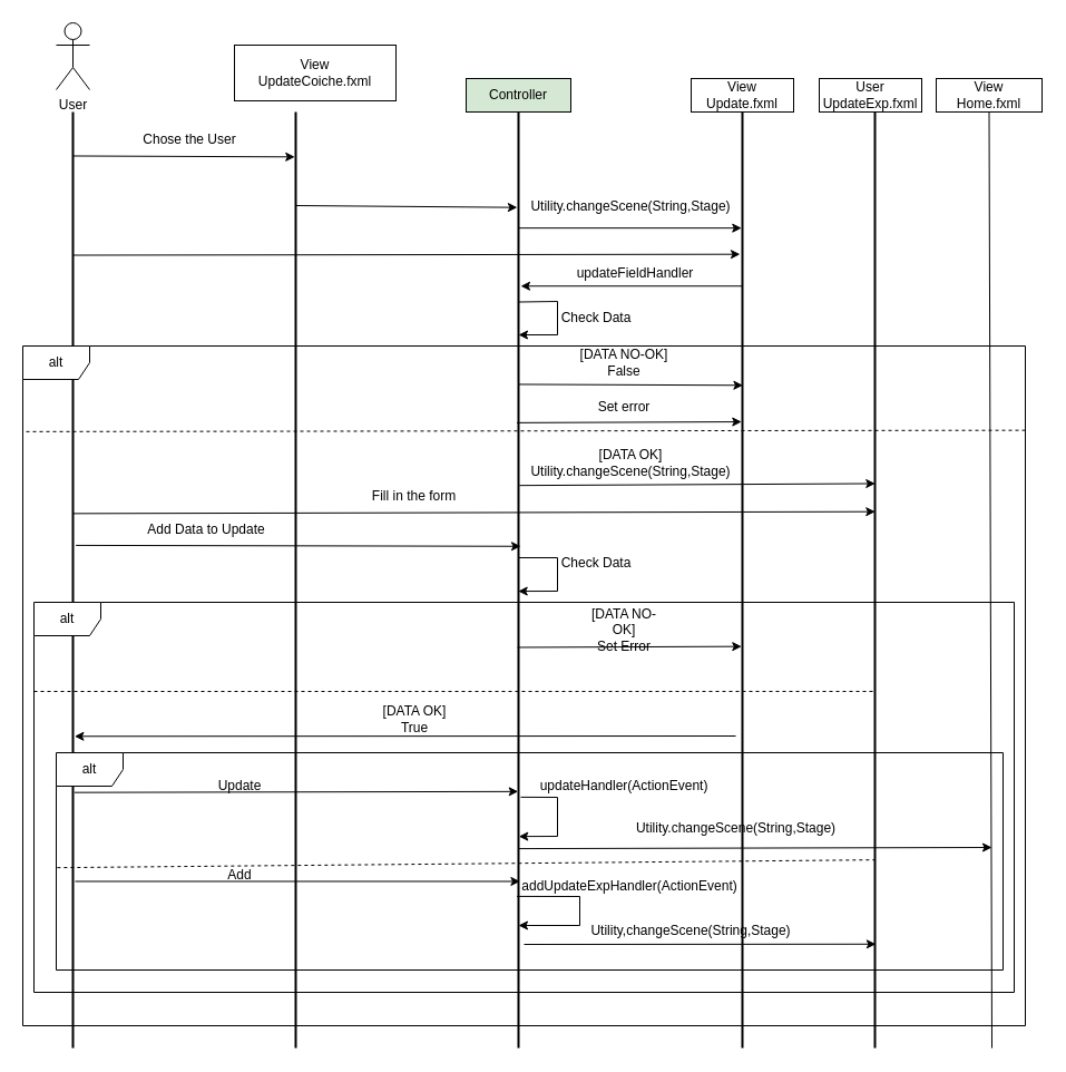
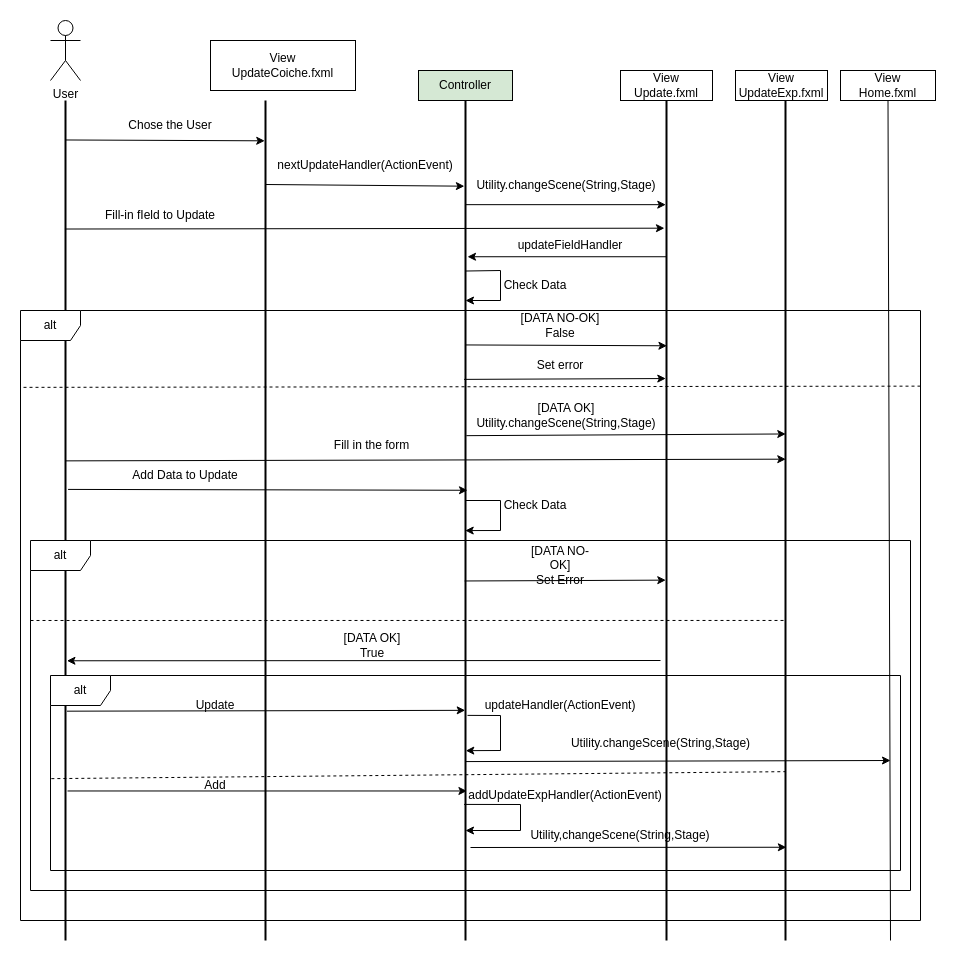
  <mxCell id="0" />
  <mxCell id="1" parent="0" />
  <mxCell id="2" value="" style="line;strokeWidth=2;direction=south;html=1;" vertex="1" parent="1"><mxGeometry x="60" y="100" width="10" height="840" as="geometry" /></mxCell>
  <mxCell id="3" value="" style="line;strokeWidth=2;direction=south;html=1;" vertex="1" parent="1"><mxGeometry x="260" y="100" width="10" height="840" as="geometry" /></mxCell>
  <mxCell id="4" value="View&lt;br&gt;UpdateCoiche.fxml" style="rounded=0;whiteSpace=wrap;html=1;" vertex="1" parent="1"><mxGeometry x="210" y="40" width="145" height="50" as="geometry" /></mxCell>
  <mxCell id="5" value="" style="line;strokeWidth=2;direction=south;html=1;" vertex="1" parent="1"><mxGeometry x="460" y="100" width="10" height="840" as="geometry" /></mxCell>
  <mxCell id="6" value="Controller" style="rounded=0;whiteSpace=wrap;html=1;fillColor=#d5e8d4;" vertex="1" parent="1"><mxGeometry x="418" y="70" width="94" height="30" as="geometry" /></mxCell>
  <mxCell id="7" value="User" style="shape=umlActor;verticalLabelPosition=bottom;verticalAlign=top;html=1;outlineConnect=0;" vertex="1" parent="1"><mxGeometry x="50" y="20" width="30" height="60" as="geometry" /></mxCell>
  <mxCell id="8" value="" style="endArrow=classic;html=1;rounded=0;exitX=0.047;exitY=0.497;exitDx=0;exitDy=0;exitPerimeter=0;entryX=0.048;entryY=0.577;entryDx=0;entryDy=0;entryPerimeter=0;" edge="1" parent="1" source="2" target="3"><mxGeometry width="50" height="50" relative="1" as="geometry"><mxPoint x="330" y="300" as="sourcePoint" /><mxPoint x="380" y="250" as="targetPoint" /><Array as="points" /></mxGeometry></mxCell>
  <mxCell id="9" value="Chose the User" style="text;html=1;strokeColor=none;fillColor=none;align=center;verticalAlign=middle;whiteSpace=wrap;rounded=0;" vertex="1" parent="1"><mxGeometry x="120" y="110" width="100" height="30" as="geometry" /></mxCell>
  <mxCell id="10" value="" style="endArrow=classic;html=1;rounded=0;entryX=0.102;entryY=0.61;entryDx=0;entryDy=0;entryPerimeter=0;exitX=0.1;exitY=0.5;exitDx=0;exitDy=0;exitPerimeter=0;" edge="1" parent="1" source="3" target="5"><mxGeometry width="50" height="50" relative="1" as="geometry"><mxPoint x="265" y="194" as="sourcePoint" /><mxPoint x="465" y="191" as="targetPoint" /></mxGeometry></mxCell>
+ <mxCell id="11" value="nextUpdateHandler(ActionEvent)" style="text;html=1;strokeColor=none;fillColor=none;align=center;verticalAlign=middle;whiteSpace=wrap;rounded=0;" vertex="1" parent="1"><mxGeometry x="285" y="150" width="160" height="30" as="geometry" /></mxCell>
  <mxCell id="12" value="View&lt;br&gt;Update.fxml" style="rounded=0;whiteSpace=wrap;html=1;" vertex="1" parent="1"><mxGeometry x="620" y="70" width="92" height="30" as="geometry" /></mxCell>
  <mxCell id="13" value="" style="line;strokeWidth=2;direction=south;html=1;" vertex="1" parent="1"><mxGeometry x="661" y="100" width="10" height="840" as="geometry" /></mxCell>
  <mxCell id="14" value="" style="endArrow=classic;html=1;rounded=0;startArrow=none;exitX=0.291;exitY=0.529;exitDx=0;exitDy=0;exitPerimeter=0;entryX=0.292;entryY=0.457;entryDx=0;entryDy=0;entryPerimeter=0;" edge="1" parent="1" source="5" target="13"><mxGeometry width="50" height="50" relative="1" as="geometry"><mxPoint x="460" y="382" as="sourcePoint" /><mxPoint x="270" y="340" as="targetPoint" /><Array as="points" /></mxGeometry></mxCell>
  <mxCell id="15" value="[DATA NO-OK]&lt;br&gt;False" style="text;html=1;strokeColor=none;fillColor=none;align=center;verticalAlign=middle;whiteSpace=wrap;rounded=0;shadow=0;" vertex="1" parent="1"><mxGeometry x="465" y="310" width="190" height="30" as="geometry" /></mxCell>
  <mxCell id="16" value="" style="endArrow=classic;html=1;rounded=0;exitX=0.399;exitY=0.414;exitDx=0;exitDy=0;exitPerimeter=0;entryX=0.397;entryY=0.471;entryDx=0;entryDy=0;entryPerimeter=0;" edge="1" parent="1" source="5" target="34"><mxGeometry width="50" height="50" relative="1" as="geometry"><mxPoint x="470" y="470" as="sourcePoint" /><mxPoint x="660" y="418" as="targetPoint" /><Array as="points" /></mxGeometry></mxCell>
  <mxCell id="17" value="[DATA OK]&lt;br&gt;Utility.changeScene(String,Stage)" style="text;html=1;strokeColor=none;fillColor=none;align=center;verticalAlign=middle;whiteSpace=wrap;rounded=0;shadow=0;" vertex="1" parent="1"><mxGeometry x="520" y="400" width="92" height="30" as="geometry" /></mxCell>
  <mxCell id="18" value="Set error" style="text;html=1;strokeColor=none;fillColor=none;align=center;verticalAlign=middle;whiteSpace=wrap;rounded=0;shadow=0;" vertex="1" parent="1"><mxGeometry x="530" y="350" width="60" height="30" as="geometry" /></mxCell>
  <mxCell id="19" value="" style="endArrow=none;dashed=1;html=1;rounded=0;entryX=0;entryY=0.126;entryDx=0;entryDy=0;entryPerimeter=0;exitX=1;exitY=0.124;exitDx=0;exitDy=0;exitPerimeter=0;" edge="1" parent="1" source="59" target="59"><mxGeometry width="50" height="50" relative="1" as="geometry"><mxPoint x="700" y="420" as="sourcePoint" /><mxPoint x="380" y="350" as="targetPoint" /></mxGeometry></mxCell>
  <mxCell id="20" value="" style="endArrow=classic;html=1;rounded=0;exitX=0.124;exitY=0.479;exitDx=0;exitDy=0;exitPerimeter=0;entryX=0.124;entryY=0.571;entryDx=0;entryDy=0;entryPerimeter=0;" edge="1" parent="1" source="5" target="13"><mxGeometry width="50" height="50" relative="1" as="geometry"><mxPoint x="468" y="220" as="sourcePoint" /><mxPoint x="620" y="220" as="targetPoint" /><Array as="points" /></mxGeometry></mxCell>
  <mxCell id="21" value="" style="endArrow=classic;html=1;rounded=0;exitX=0.332;exitY=0.643;exitDx=0;exitDy=0;exitPerimeter=0;entryX=0.331;entryY=0.571;entryDx=0;entryDy=0;entryPerimeter=0;" edge="1" parent="1" source="5" target="13"><mxGeometry width="50" height="50" relative="1" as="geometry"><mxPoint x="460" y="404" as="sourcePoint" /><mxPoint x="270" y="380" as="targetPoint" /><Array as="points" /></mxGeometry></mxCell>
  <mxCell id="22" value="" style="endArrow=classic;html=1;rounded=0;entryX=0.427;entryY=0.471;entryDx=0;entryDy=0;entryPerimeter=0;exitX=0.429;exitY=0.451;exitDx=0;exitDy=0;exitPerimeter=0;" edge="1" parent="1" source="2" target="34"><mxGeometry width="50" height="50" relative="1" as="geometry"><mxPoint x="70" y="460" as="sourcePoint" /><mxPoint x="410" y="510" as="targetPoint" /></mxGeometry></mxCell>
  <mxCell id="23" value="Fill in the form" style="text;html=1;strokeColor=none;fillColor=none;align=center;verticalAlign=middle;whiteSpace=wrap;rounded=0;" vertex="1" parent="1"><mxGeometry x="329" y="430" width="85" height="30" as="geometry" /></mxCell>
  <mxCell id="24" value="Add Data to Update" style="text;html=1;strokeColor=none;fillColor=none;align=center;verticalAlign=middle;whiteSpace=wrap;rounded=0;" vertex="1" parent="1"><mxGeometry x="130" y="460" width="110" height="30" as="geometry" /></mxCell>
  <mxCell id="25" value="" style="endArrow=classic;html=1;rounded=0;exitX=0.463;exitY=0.243;exitDx=0;exitDy=0;exitPerimeter=0;entryX=0.464;entryY=0.3;entryDx=0;entryDy=0;entryPerimeter=0;" edge="1" parent="1" source="2" target="5"><mxGeometry width="50" height="50" relative="1" as="geometry"><mxPoint x="668" y="480" as="sourcePoint" /><mxPoint x="470" y="530" as="targetPoint" /><Array as="points" /></mxGeometry></mxCell>
  <mxCell id="26" value="" style="endArrow=classic;html=1;rounded=0;exitX=0.572;exitY=0.586;exitDx=0;exitDy=0;exitPerimeter=0;entryX=0.571;entryY=0.571;entryDx=0;entryDy=0;entryPerimeter=0;" edge="1" parent="1" source="5" target="13"><mxGeometry width="50" height="50" relative="1" as="geometry"><mxPoint x="530" y="650" as="sourcePoint" /><mxPoint x="580" y="600" as="targetPoint" /></mxGeometry></mxCell>
  <mxCell id="27" value="[DATA NO-OK]&lt;br&gt;Set Error" style="text;html=1;strokeColor=none;fillColor=none;align=center;verticalAlign=middle;whiteSpace=wrap;rounded=0;" vertex="1" parent="1"><mxGeometry x="520" y="550" width="80" height="30" as="geometry" /></mxCell>
  <mxCell id="28" value="" style="endArrow=none;dashed=1;html=1;rounded=0;entryX=0.619;entryY=0.548;entryDx=0;entryDy=0;entryPerimeter=0;" edge="1" parent="1" target="34"><mxGeometry width="50" height="50" relative="1" as="geometry"><mxPoint x="30" y="620" as="sourcePoint" /><mxPoint x="400" y="620" as="targetPoint" /></mxGeometry></mxCell>
  <mxCell id="29" value="" style="endArrow=classic;html=1;rounded=0;entryX=0.667;entryY=0.357;entryDx=0;entryDy=0;entryPerimeter=0;" edge="1" parent="1" target="2"><mxGeometry width="50" height="50" relative="1" as="geometry"><mxPoint x="660" y="660" as="sourcePoint" /><mxPoint x="430" y="690" as="targetPoint" /></mxGeometry></mxCell>
  <mxCell id="30" value="[DATA OK]&lt;br&gt;True" style="text;html=1;strokeColor=none;fillColor=none;align=center;verticalAlign=middle;whiteSpace=wrap;rounded=0;" vertex="1" parent="1"><mxGeometry x="341.5" y="630" width="60" height="30" as="geometry" /></mxCell>
  <mxCell id="31" value="" style="endArrow=none;dashed=1;html=1;rounded=0;exitX=0.001;exitY=0.529;exitDx=0;exitDy=0;exitPerimeter=0;entryX=0.799;entryY=0.529;entryDx=0;entryDy=0;entryPerimeter=0;" edge="1" parent="1" source="57" target="34"><mxGeometry width="50" height="50" relative="1" as="geometry"><mxPoint x="70" y="780" as="sourcePoint" /><mxPoint x="800" y="780" as="targetPoint" /></mxGeometry></mxCell>
  <mxCell id="32" value="" style="endArrow=classic;html=1;rounded=0;exitX=0.727;exitY=0.357;exitDx=0;exitDy=0;exitPerimeter=0;entryX=0.726;entryY=0.529;entryDx=0;entryDy=0;entryPerimeter=0;" edge="1" parent="1" source="2" target="5"><mxGeometry width="50" height="50" relative="1" as="geometry"><mxPoint x="190" y="730" as="sourcePoint" /><mxPoint x="350" y="710" as="targetPoint" /></mxGeometry></mxCell>
  <mxCell id="33" value="Update" style="text;html=1;strokeColor=none;fillColor=none;align=center;verticalAlign=middle;whiteSpace=wrap;rounded=0;" vertex="1" parent="1"><mxGeometry x="170" y="690" width="90" height="30" as="geometry" /></mxCell>
  <mxCell id="34" value="" style="line;strokeWidth=2;direction=south;html=1;" vertex="1" parent="1"><mxGeometry x="780" y="100" width="10" height="840" as="geometry" /></mxCell>
- <mxCell id="35" value="User&lt;br&gt;UpdateExp.fxml" style="rounded=0;whiteSpace=wrap;html=1;" vertex="1" parent="1"><mxGeometry x="735" y="70" width="92" height="30" as="geometry" /></mxCell>
+ <mxCell id="35" value="View&lt;br&gt;UpdateExp.fxml" style="rounded=0;whiteSpace=wrap;html=1;" vertex="1" parent="1"><mxGeometry x="735" y="70" width="92" height="30" as="geometry" /></mxCell>
  <mxCell id="36" value="" style="endArrow=classic;html=1;rounded=0;exitX=0.787;exitY=0.471;exitDx=0;exitDy=0;exitPerimeter=0;" edge="1" parent="1" source="5"><mxGeometry width="50" height="50" relative="1" as="geometry"><mxPoint x="490" y="780" as="sourcePoint" /><mxPoint x="890" y="760" as="targetPoint" /></mxGeometry></mxCell>
  <mxCell id="37" value="" style="endArrow=classic;html=1;rounded=0;exitX=0.822;exitY=0.3;exitDx=0;exitDy=0;exitPerimeter=0;entryX=0.822;entryY=0.357;entryDx=0;entryDy=0;entryPerimeter=0;" edge="1" parent="1" source="2" target="5"><mxGeometry width="50" height="50" relative="1" as="geometry"><mxPoint x="310" y="880" as="sourcePoint" /><mxPoint x="360" y="830" as="targetPoint" /><Array as="points" /></mxGeometry></mxCell>
  <mxCell id="38" value="Add" style="text;html=1;strokeColor=none;fillColor=none;align=center;verticalAlign=middle;whiteSpace=wrap;rounded=0;" vertex="1" parent="1"><mxGeometry x="185" y="770" width="60" height="30" as="geometry" /></mxCell>
  <mxCell id="39" value="" style="endArrow=classic;html=1;rounded=0;exitX=0.838;exitY=0.643;exitDx=0;exitDy=0;exitPerimeter=0;" edge="1" parent="1" source="5"><mxGeometry width="50" height="50" relative="1" as="geometry"><mxPoint x="470" y="810" as="sourcePoint" /><mxPoint x="465" y="830" as="targetPoint" /><Array as="points"><mxPoint x="520" y="804" /><mxPoint x="520" y="830" /></Array></mxGeometry></mxCell>
  <mxCell id="40" value="addUpdateExpHandler(ActionEvent)" style="text;html=1;strokeColor=none;fillColor=none;align=center;verticalAlign=middle;whiteSpace=wrap;rounded=0;" vertex="1" parent="1"><mxGeometry x="540" y="780" width="50" height="30" as="geometry" /></mxCell>
  <mxCell id="41" value="" style="endArrow=classic;html=1;rounded=0;exitX=0.732;exitY=0.3;exitDx=0;exitDy=0;exitPerimeter=0;entryX=0.774;entryY=0.471;entryDx=0;entryDy=0;entryPerimeter=0;" edge="1" parent="1" source="5" target="5"><mxGeometry width="50" height="50" relative="1" as="geometry"><mxPoint x="360" y="800" as="sourcePoint" /><mxPoint x="410" y="750" as="targetPoint" /><Array as="points"><mxPoint x="500" y="715" /><mxPoint x="500" y="750" /></Array></mxGeometry></mxCell>
  <mxCell id="42" value="updateHandler(ActionEvent)" style="text;html=1;strokeColor=none;fillColor=none;align=center;verticalAlign=middle;whiteSpace=wrap;rounded=0;" vertex="1" parent="1"><mxGeometry x="530" y="690" width="60" height="30" as="geometry" /></mxCell>
  <mxCell id="43" value="&lt;br&gt;Utility.changeScene(String,Stage)" style="text;html=1;strokeColor=none;fillColor=none;align=center;verticalAlign=middle;whiteSpace=wrap;rounded=0;shadow=0;" vertex="1" parent="1"><mxGeometry x="630" y="720" width="61" height="30" as="geometry" /></mxCell>
  <mxCell id="44" value="" style="endArrow=classic;html=1;rounded=0;entryX=0.889;entryY=0.414;entryDx=0;entryDy=0;entryPerimeter=0;" edge="1" parent="1" target="34"><mxGeometry width="50" height="50" relative="1" as="geometry"><mxPoint x="470" y="847" as="sourcePoint" /><mxPoint x="630" y="810" as="targetPoint" /></mxGeometry></mxCell>
  <mxCell id="45" value="Utility,changeScene(String,Stage)" style="text;html=1;strokeColor=none;fillColor=none;align=center;verticalAlign=middle;whiteSpace=wrap;rounded=0;" vertex="1" parent="1"><mxGeometry x="590" y="820" width="60" height="30" as="geometry" /></mxCell>
  <mxCell id="46" value="Utility.changeScene(String,Stage)" style="text;html=1;strokeColor=none;fillColor=none;align=center;verticalAlign=middle;whiteSpace=wrap;rounded=0;" vertex="1" parent="1"><mxGeometry x="536" y="170" width="60" height="30" as="geometry" /></mxCell>
  <mxCell id="47" value="" style="endArrow=classic;html=1;rounded=0;exitX=0.153;exitY=0.557;exitDx=0;exitDy=0;exitPerimeter=0;entryX=0.152;entryY=0.705;entryDx=0;entryDy=0;entryPerimeter=0;" edge="1" parent="1" source="2" target="13"><mxGeometry width="50" height="50" relative="1" as="geometry"><mxPoint x="280" y="270" as="sourcePoint" /><mxPoint x="610" y="230" as="targetPoint" /></mxGeometry></mxCell>
+ <mxCell id="48" value="Fill-in fIeld to Update" style="text;html=1;strokeColor=none;fillColor=none;align=center;verticalAlign=middle;whiteSpace=wrap;rounded=0;" vertex="1" parent="1"><mxGeometry x="100" y="200" width="120" height="30" as="geometry" /></mxCell>
  <mxCell id="49" value="" style="endArrow=classic;html=1;rounded=0;exitX=0.186;exitY=0.467;exitDx=0;exitDy=0;exitPerimeter=0;entryX=0.186;entryY=0.3;entryDx=0;entryDy=0;entryPerimeter=0;" edge="1" parent="1" source="13" target="5"><mxGeometry width="50" height="50" relative="1" as="geometry"><mxPoint x="390" y="260" as="sourcePoint" /><mxPoint x="440" y="210" as="targetPoint" /></mxGeometry></mxCell>
  <mxCell id="50" value="updateFieldHandler" style="text;html=1;strokeColor=none;fillColor=none;align=center;verticalAlign=middle;whiteSpace=wrap;rounded=0;" vertex="1" parent="1"><mxGeometry x="540" y="230" width="60" height="30" as="geometry" /></mxCell>
  <mxCell id="51" value="" style="endArrow=classic;html=1;rounded=0;exitX=0.203;exitY=0.471;exitDx=0;exitDy=0;exitPerimeter=0;" edge="1" parent="1" source="5"><mxGeometry width="50" height="50" relative="1" as="geometry"><mxPoint x="400" y="290" as="sourcePoint" /><mxPoint x="465" y="300" as="targetPoint" /><Array as="points"><mxPoint x="500" y="270" /><mxPoint x="500" y="300" /></Array></mxGeometry></mxCell>
  <mxCell id="52" value="Check Data" style="text;html=1;strokeColor=none;fillColor=none;align=center;verticalAlign=middle;whiteSpace=wrap;rounded=0;" vertex="1" parent="1"><mxGeometry x="500" y="270" width="70" height="30" as="geometry" /></mxCell>
  <mxCell id="53" value="" style="endArrow=classic;html=1;rounded=0;entryX=0.512;entryY=0.529;entryDx=0;entryDy=0;entryPerimeter=0;" edge="1" parent="1" target="5"><mxGeometry width="50" height="50" relative="1" as="geometry"><mxPoint x="465" y="500" as="sourcePoint" /><mxPoint x="470" y="530" as="targetPoint" /><Array as="points"><mxPoint x="500" y="500" /><mxPoint x="500" y="530" /></Array></mxGeometry></mxCell>
  <mxCell id="54" value="Check Data" style="text;html=1;strokeColor=none;fillColor=none;align=center;verticalAlign=middle;whiteSpace=wrap;rounded=0;" vertex="1" parent="1"><mxGeometry x="500" y="490" width="70" height="30" as="geometry" /></mxCell>
  <mxCell id="55" value="View&lt;br&gt;Home.fxml" style="rounded=0;whiteSpace=wrap;html=1;shadow=0;" vertex="1" parent="1"><mxGeometry x="840" y="70" width="95" height="30" as="geometry" /></mxCell>
  <mxCell id="56" value="" style="endArrow=none;html=1;rounded=0;entryX=0.5;entryY=1;entryDx=0;entryDy=0;" edge="1" parent="1" target="55"><mxGeometry width="50" height="50" relative="1" as="geometry"><mxPoint x="890" y="940" as="sourcePoint" /><mxPoint x="740" y="190" as="targetPoint" /></mxGeometry></mxCell>
  <mxCell id="57" value="alt" style="shape=umlFrame;whiteSpace=wrap;html=1;" vertex="1" parent="1"><mxGeometry x="50" y="675" width="850" height="195" as="geometry" /></mxCell>
  <mxCell id="58" value="alt" style="shape=umlFrame;whiteSpace=wrap;html=1;" vertex="1" parent="1"><mxGeometry x="30" y="540" width="880" height="350" as="geometry" /></mxCell>
  <mxCell id="59" value="alt" style="shape=umlFrame;whiteSpace=wrap;html=1;shadow=0;" vertex="1" parent="1"><mxGeometry x="20" y="310" width="900" height="610" as="geometry" /></mxCell>
